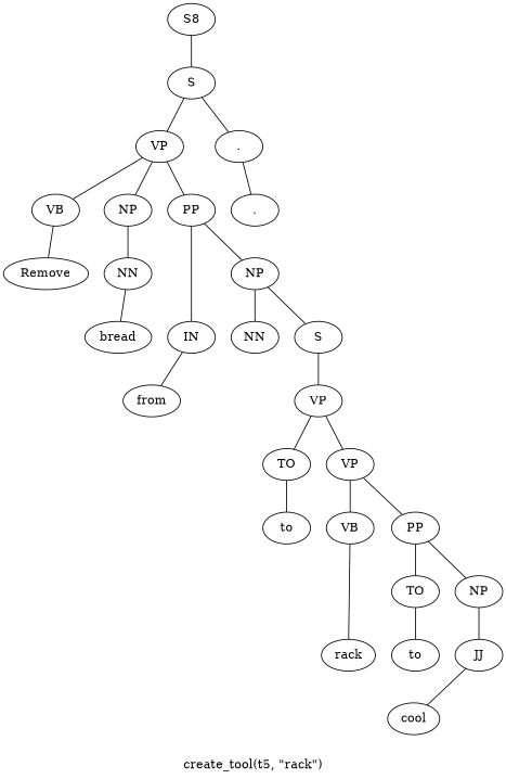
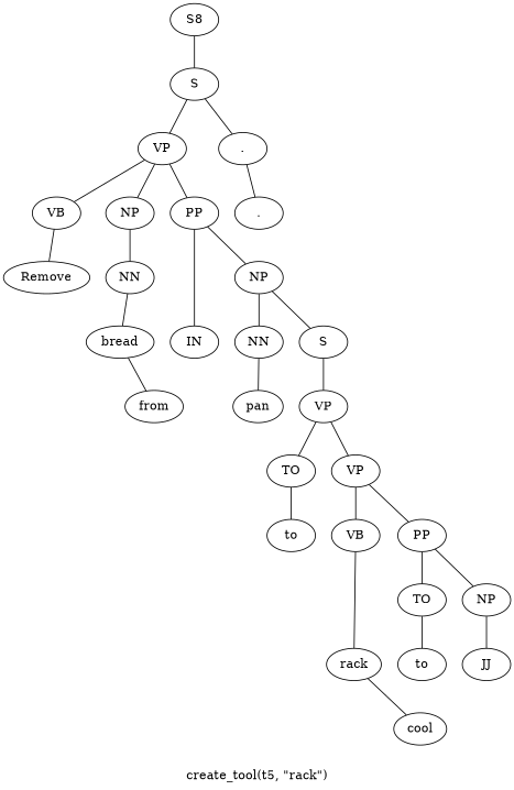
  graph {
    label="create_tool(t5, \"rack\")"
    n1 [label=S8]
    n2 [label=S]
    n3 [label=VP]
    n4 [label="."]
    n5 [label=VB]
    n6 [label=NP]
    n7 [label=PP]
    n8 [label="."]
    n9 [label=Remove]
    n10 [label=NN]
    n11 [label=IN]
    n12 [label=NP]
    n13 [label=bread]
    n14 [label=from]
    n15 [label=NN]
    n16 [label=S]
+   n17 [label=pan]
    n18 [label=VP]
    n19 [label=TO]
    n20 [label=VP]
    n21 [label=to]
    n22 [label=VB]
    n23 [label=PP]
    n24 [label=rack]
    n25 [label=TO]
    n26 [label=NP]
    n27 [label=to]
    n28 [label=JJ]
    n29 [label=cool]
    n1 -- n2
    n2 -- n3
    n2 -- n4
    n3 -- n5
    n3 -- n6
    n3 -- n7
    n4 -- n8
    n5 -- n9
    n6 -- n10
    n7 -- n11
    n7 -- n12
    n10 -- n13
-   n11 -- n14
+   n13 -- n14
    n12 -- n15
    n12 -- n16
+   n15 -- n17
    n16 -- n18
    n18 -- n19
    n18 -- n20
    n19 -- n21
    n20 -- n22
    n20 -- n23
    n22 -- n24
    n23 -- n25
    n23 -- n26
    n25 -- n27
    n26 -- n28
-   n28 -- n29
+   n24 -- n29
  }
